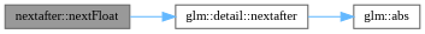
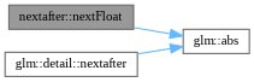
  digraph {
    fontname="Liberation Serif"
    rankdir=LR
    node [color=grey40 fillcolor=white fontname="Liberation Serif" fontsize=10 shape=box style=filled]
    edge [color=steelblue1 fontname="Liberation Serif" fontsize=10 labelfontname=Helvetica labelfontsize=10 style=solid]
    n1 [color=gray40 fillcolor=grey60 fontcolor=black height=0.2 label="nextafter::nextFloat" width=0.4]
    n2 [height=0.2 label="glm::detail::nextafter" width=0.4]
    n3 [height=0.2 label="glm::abs" width=0.4]
-   n1 -> n2
+   n1 -> n3
    n2 -> n3
  }
